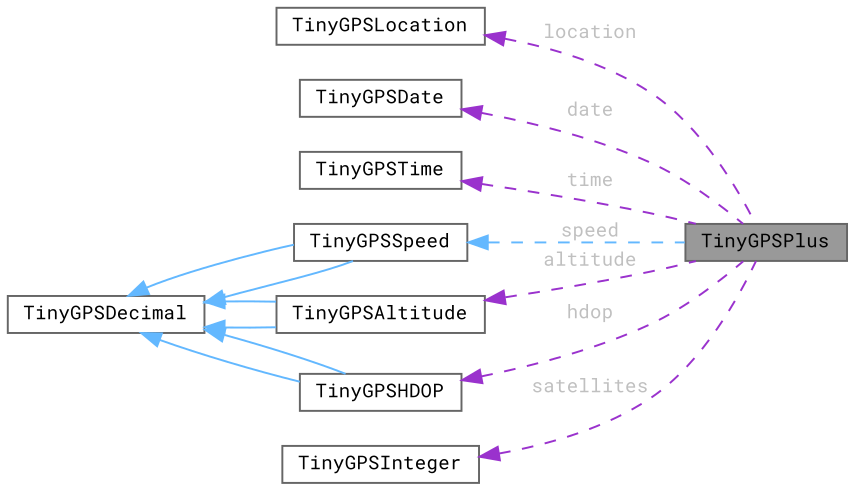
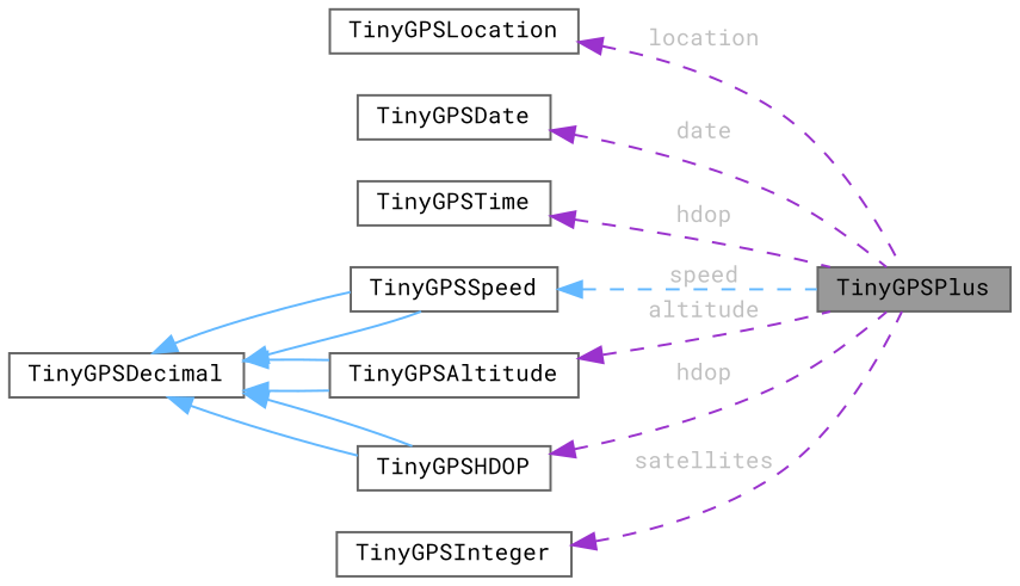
  digraph {
    fontname="Roboto Mono"
    rankdir=LR
    node [color=gray40 fillcolor=white fontname="Roboto Mono" fontsize=10 shape=box style=filled]
    edge [color=steelblue1 dir=back fontcolor=grey fontname="Roboto Mono" fontsize=10 labelfontname=Helvetica labelfontsize=10 style=dashed]
    n1 [fillcolor=grey60 fontcolor=black height=0.2 label=TinyGPSPlus width=0.4]
    n2 [height=0.2 label=TinyGPSLocation width=0.4]
    n3 [height=0.2 label=TinyGPSDate width=0.4]
    n4 [height=0.2 label=TinyGPSTime width=0.4]
    n5 [height=0.2 label=TinyGPSSpeed width=0.4]
    n6 [height=0.2 label=TinyGPSDecimal width=0.4]
    n7 [height=0.2 label=TinyGPSAltitude width=0.4]
    n8 [height=0.2 label=TinyGPSHDOP width=0.4]
    n9 [height=0.2 label=TinyGPSInteger width=0.4]
    n2 -> n1 [color=darkorchid3 label=" location"]
    n3 -> n1 [color=darkorchid3 label=" date"]
-   n4 -> n1 [color=darkorchid3 label=" time"]
+   n4 -> n1 [color=darkorchid3 label=" hdop"]
    n5 -> n1 [label=" speed"]
    n6 -> n5 [style=solid fontcolor=""]
    n6 -> n5 [style=solid fontcolor=""]
    n6 -> n7 [style=solid fontcolor=""]
    n6 -> n7 [style=solid fontcolor=""]
    n6 -> n8 [style=solid fontcolor=""]
    n6 -> n8 [style=solid fontcolor=""]
    n7 -> n1 [color=darkorchid3 label=" altitude"]
    n8 -> n1 [color=darkorchid3 label=" hdop"]
    n9 -> n1 [color=darkorchid3 label=" satellites"]
  }
